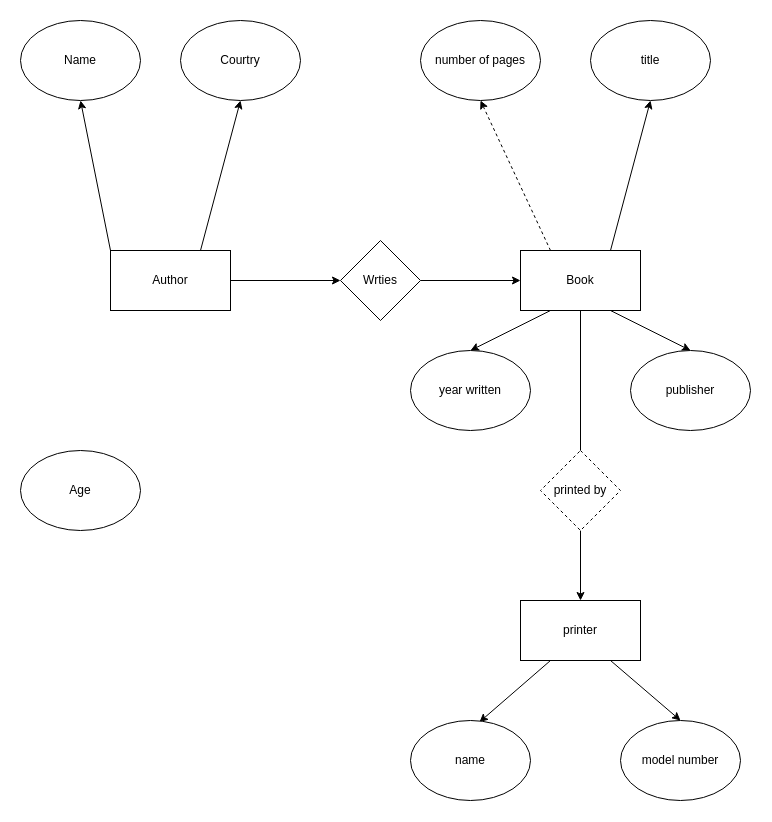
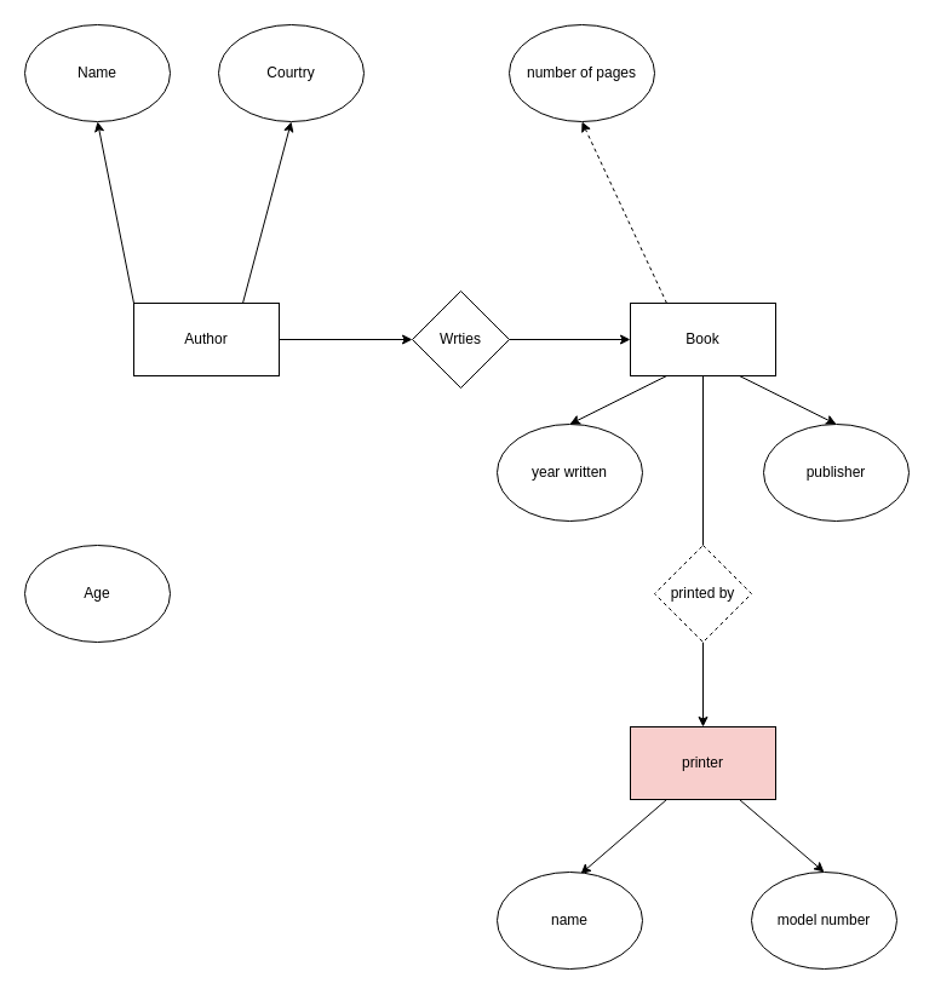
  <mxCell id="0" />
  <mxCell id="1" parent="0" />
  <mxCell id="2" value="" style="edgeStyle=none;html=1;" edge="1" parent="1" source="5" target="13"><mxGeometry relative="1" as="geometry" /></mxCell>
  <mxCell id="3" style="edgeStyle=none;html=1;exitX=0;exitY=0;exitDx=0;exitDy=0;entryX=0.5;entryY=1;entryDx=0;entryDy=0;" edge="1" parent="1" source="5" target="14"><mxGeometry relative="1" as="geometry" /></mxCell>
  <mxCell id="4" style="edgeStyle=none;html=1;exitX=0.75;exitY=0;exitDx=0;exitDy=0;entryX=0.5;entryY=1;entryDx=0;entryDy=0;" edge="1" parent="1" source="5" target="15"><mxGeometry relative="1" as="geometry" /></mxCell>
  <mxCell id="5" value="Author" style="rounded=0;whiteSpace=wrap;html=1;" vertex="1" parent="1"><mxGeometry x="110" y="250" width="120" height="60" as="geometry" /></mxCell>
- <mxCell id="6" style="edgeStyle=none;html=1;exitX=0.75;exitY=0;exitDx=0;exitDy=0;entryX=0.5;entryY=1;entryDx=0;entryDy=0;" edge="1" parent="1" source="11" target="16"><mxGeometry relative="1" as="geometry" /></mxCell>
  <mxCell id="7" style="edgeStyle=none;html=1;exitX=0.25;exitY=0;exitDx=0;exitDy=0;entryX=0.5;entryY=1;entryDx=0;entryDy=0;dashed=1;" edge="1" parent="1" source="11" target="17"><mxGeometry relative="1" as="geometry" /></mxCell>
  <mxCell id="8" style="edgeStyle=none;html=1;exitX=0.75;exitY=1;exitDx=0;exitDy=0;entryX=0.5;entryY=0;entryDx=0;entryDy=0;" edge="1" parent="1" source="11" target="18"><mxGeometry relative="1" as="geometry" /></mxCell>
  <mxCell id="9" style="edgeStyle=none;html=1;exitX=0.25;exitY=1;exitDx=0;exitDy=0;entryX=0.5;entryY=0;entryDx=0;entryDy=0;" edge="1" parent="1" source="11" target="19"><mxGeometry relative="1" as="geometry" /></mxCell>
  <mxCell id="10" style="edgeStyle=none;html=1;exitX=0.5;exitY=1;exitDx=0;exitDy=0;startArrow=none;" edge="1" parent="1" source="27" target="23"><mxGeometry relative="1" as="geometry" /></mxCell>
  <mxCell id="11" value="Book&lt;br&gt;" style="rounded=0;whiteSpace=wrap;html=1;" vertex="1" parent="1"><mxGeometry x="520" y="250" width="120" height="60" as="geometry" /></mxCell>
  <mxCell id="12" value="" style="edgeStyle=none;html=1;" edge="1" parent="1" source="13" target="11"><mxGeometry relative="1" as="geometry" /></mxCell>
  <mxCell id="13" value="Wrties" style="rhombus;whiteSpace=wrap;html=1;" vertex="1" parent="1"><mxGeometry x="340" y="240" width="80" height="80" as="geometry" /></mxCell>
  <mxCell id="14" value="Name" style="ellipse;whiteSpace=wrap;html=1;" vertex="1" parent="1"><mxGeometry x="20" y="20" width="120" height="80" as="geometry" /></mxCell>
  <mxCell id="15" value="Courtry" style="ellipse;whiteSpace=wrap;html=1;" vertex="1" parent="1"><mxGeometry x="180" y="20" width="120" height="80" as="geometry" /></mxCell>
- <mxCell id="16" value="title" style="ellipse;whiteSpace=wrap;html=1;" vertex="1" parent="1"><mxGeometry x="590" y="20" width="120" height="80" as="geometry" /></mxCell>
  <mxCell id="17" value="number of pages" style="ellipse;whiteSpace=wrap;html=1;" vertex="1" parent="1"><mxGeometry x="420" y="20" width="120" height="80" as="geometry" /></mxCell>
  <mxCell id="18" value="publisher" style="ellipse;whiteSpace=wrap;html=1;" vertex="1" parent="1"><mxGeometry x="630" y="350" width="120" height="80" as="geometry" /></mxCell>
  <mxCell id="19" value="year written" style="ellipse;whiteSpace=wrap;html=1;" vertex="1" parent="1"><mxGeometry x="410" y="350" width="120" height="80" as="geometry" /></mxCell>
  <mxCell id="20" value="Age&lt;br&gt;" style="ellipse;whiteSpace=wrap;html=1;" vertex="1" parent="1"><mxGeometry x="20" y="450" width="120" height="80" as="geometry" /></mxCell>
  <mxCell id="21" style="edgeStyle=none;html=1;exitX=0.25;exitY=1;exitDx=0;exitDy=0;entryX=0.575;entryY=0.019;entryDx=0;entryDy=0;entryPerimeter=0;" edge="1" parent="1" source="23" target="24"><mxGeometry relative="1" as="geometry" /></mxCell>
  <mxCell id="22" style="edgeStyle=none;html=1;exitX=0.75;exitY=1;exitDx=0;exitDy=0;entryX=0.5;entryY=0;entryDx=0;entryDy=0;" edge="1" parent="1" source="23" target="25"><mxGeometry relative="1" as="geometry" /></mxCell>
- <mxCell id="23" value="printer" style="rounded=0;whiteSpace=wrap;html=1;" vertex="1" parent="1"><mxGeometry x="520" y="600" width="120" height="60" as="geometry" /></mxCell>
+ <mxCell id="23" value="printer" style="rounded=0;whiteSpace=wrap;html=1;fillColor=#f8cecc;" vertex="1" parent="1"><mxGeometry x="520" y="600" width="120" height="60" as="geometry" /></mxCell>
  <mxCell id="24" value="name" style="ellipse;whiteSpace=wrap;html=1;" vertex="1" parent="1"><mxGeometry x="410" y="720" width="120" height="80" as="geometry" /></mxCell>
  <mxCell id="25" value="model number" style="ellipse;whiteSpace=wrap;html=1;" vertex="1" parent="1"><mxGeometry x="620" y="720" width="120" height="80" as="geometry" /></mxCell>
  <mxCell id="26" value="" style="edgeStyle=none;html=1;exitX=0.5;exitY=1;exitDx=0;exitDy=0;endArrow=none;" edge="1" parent="1" source="11" target="27"><mxGeometry relative="1" as="geometry"><mxPoint x="580" y="310" as="sourcePoint" /><mxPoint x="570.938" y="600" as="targetPoint" /></mxGeometry></mxCell>
  <mxCell id="27" value="printed by" style="rhombus;whiteSpace=wrap;html=1;dashed=1;" vertex="1" parent="1"><mxGeometry x="540" y="450" width="80" height="80" as="geometry" /></mxCell>
